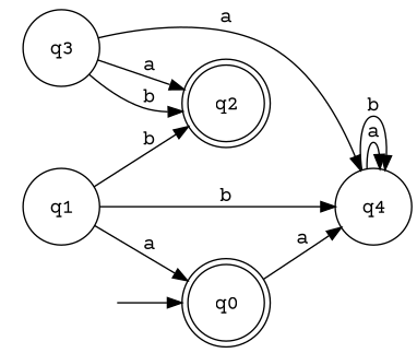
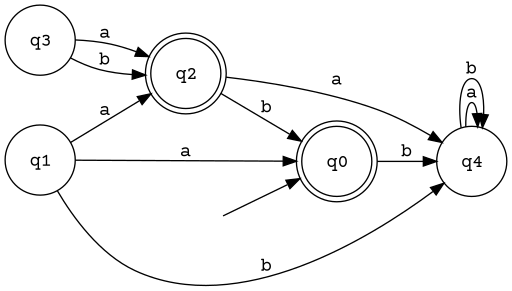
  digraph {
    fontname="Courier Prime"
    rankdir=LR
    node [fontname="Courier Prime" shape=circle]
    edge [fontname="Courier Prime"]
    n1 [label=<<TABLE BORDER="0" CELLBORDER="0" CELLSPACING="0"><TR><TD>q4</TD></TR></TABLE>>]
    n2 [label=<<TABLE BORDER="0" CELLBORDER="0" CELLSPACING="0"><TR><TD>q3</TD></TR></TABLE>>]
    n3 [label=<<TABLE BORDER="0" CELLBORDER="0" CELLSPACING="0"><TR><TD>q2</TD></TR></TABLE>> shape=doublecircle]
    n4 [label=<<TABLE BORDER="0" CELLBORDER="0" CELLSPACING="0"><TR><TD>q0</TD></TR></TABLE>> shape=doublecircle]
    n5 [label=<<TABLE BORDER="0" CELLBORDER="0" CELLSPACING="0"><TR><TD>q1</TD></TR></TABLE>>]
    n6 [label=<<TABLE BORDER="0" CELLBORDER="" CELLSPACING="0"><TR><TD>_nil</TD></TR></TABLE>> style=invis shape=""]
    n1 -> n1 [label=a]
    n1 -> n1 [label=b]
    n2 -> n3 [label=a]
    n2 -> n3 [label=b]
-   n2 -> n1 [label=a]
-   n4 -> n1 [label=a]
+   n3 -> n1 [label=a]
+   n3 -> n4 [label=b]
+   n4 -> n1 [label=b]
    n5 -> n1 [label=b]
-   n5 -> n3 [label=b]
+   n5 -> n3 [label=a]
    n5 -> n4 [label=a]
    n6 -> n4
  }
